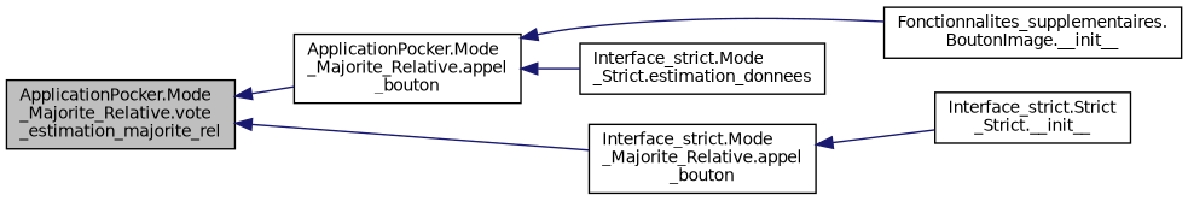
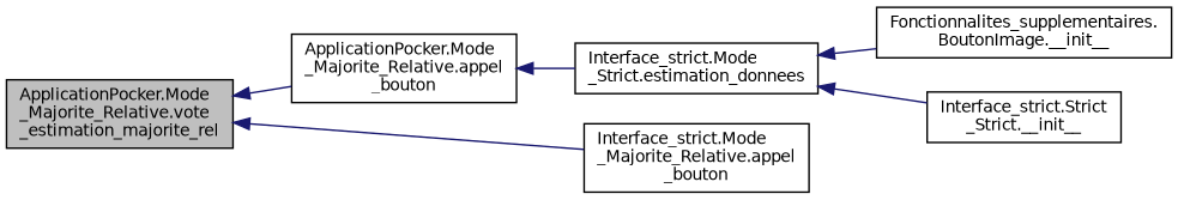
  digraph {
    rankdir=LR
    node [color=black fillcolor=white fontname=Helvetica fontsize=10 shape=record style=filled]
    edge [color=midnightblue dir=back fontname=Helvetica fontsize=10 labelfontname=Helvetica labelfontsize=10 style=solid]
    n1 [fillcolor=grey75 fontcolor=black height=0.2 label="ApplicationPocker.Mode\l_Majorite_Relative.vote\l_estimation_majorite_rel" width=0.4]
    n2 [height=0.2 label="ApplicationPocker.Mode\l_Majorite_Relative.appel\l_bouton" width=0.4]
    n3 [height=0.2 label="Interface_strict.Mode\l_Majorite_Relative.appel\l_bouton" width=0.4]
    n4 [height=0.2 label="Fonctionnalites_supplementaires.\lBoutonImage.__init__" width=0.4]
    n5 [height=0.2 label="Interface_strict.Mode\l_Strict.estimation_donnees" width=0.4]
    n6 [height=0.2 label="Interface_strict.Strict\l_Strict.__init__" width=0.4]
    n1 -> n2
    n1 -> n3
-   n2 -> n4
+   n5 -> n4
    n2 -> n5
-   n3 -> n6
+   n5 -> n6
  }
